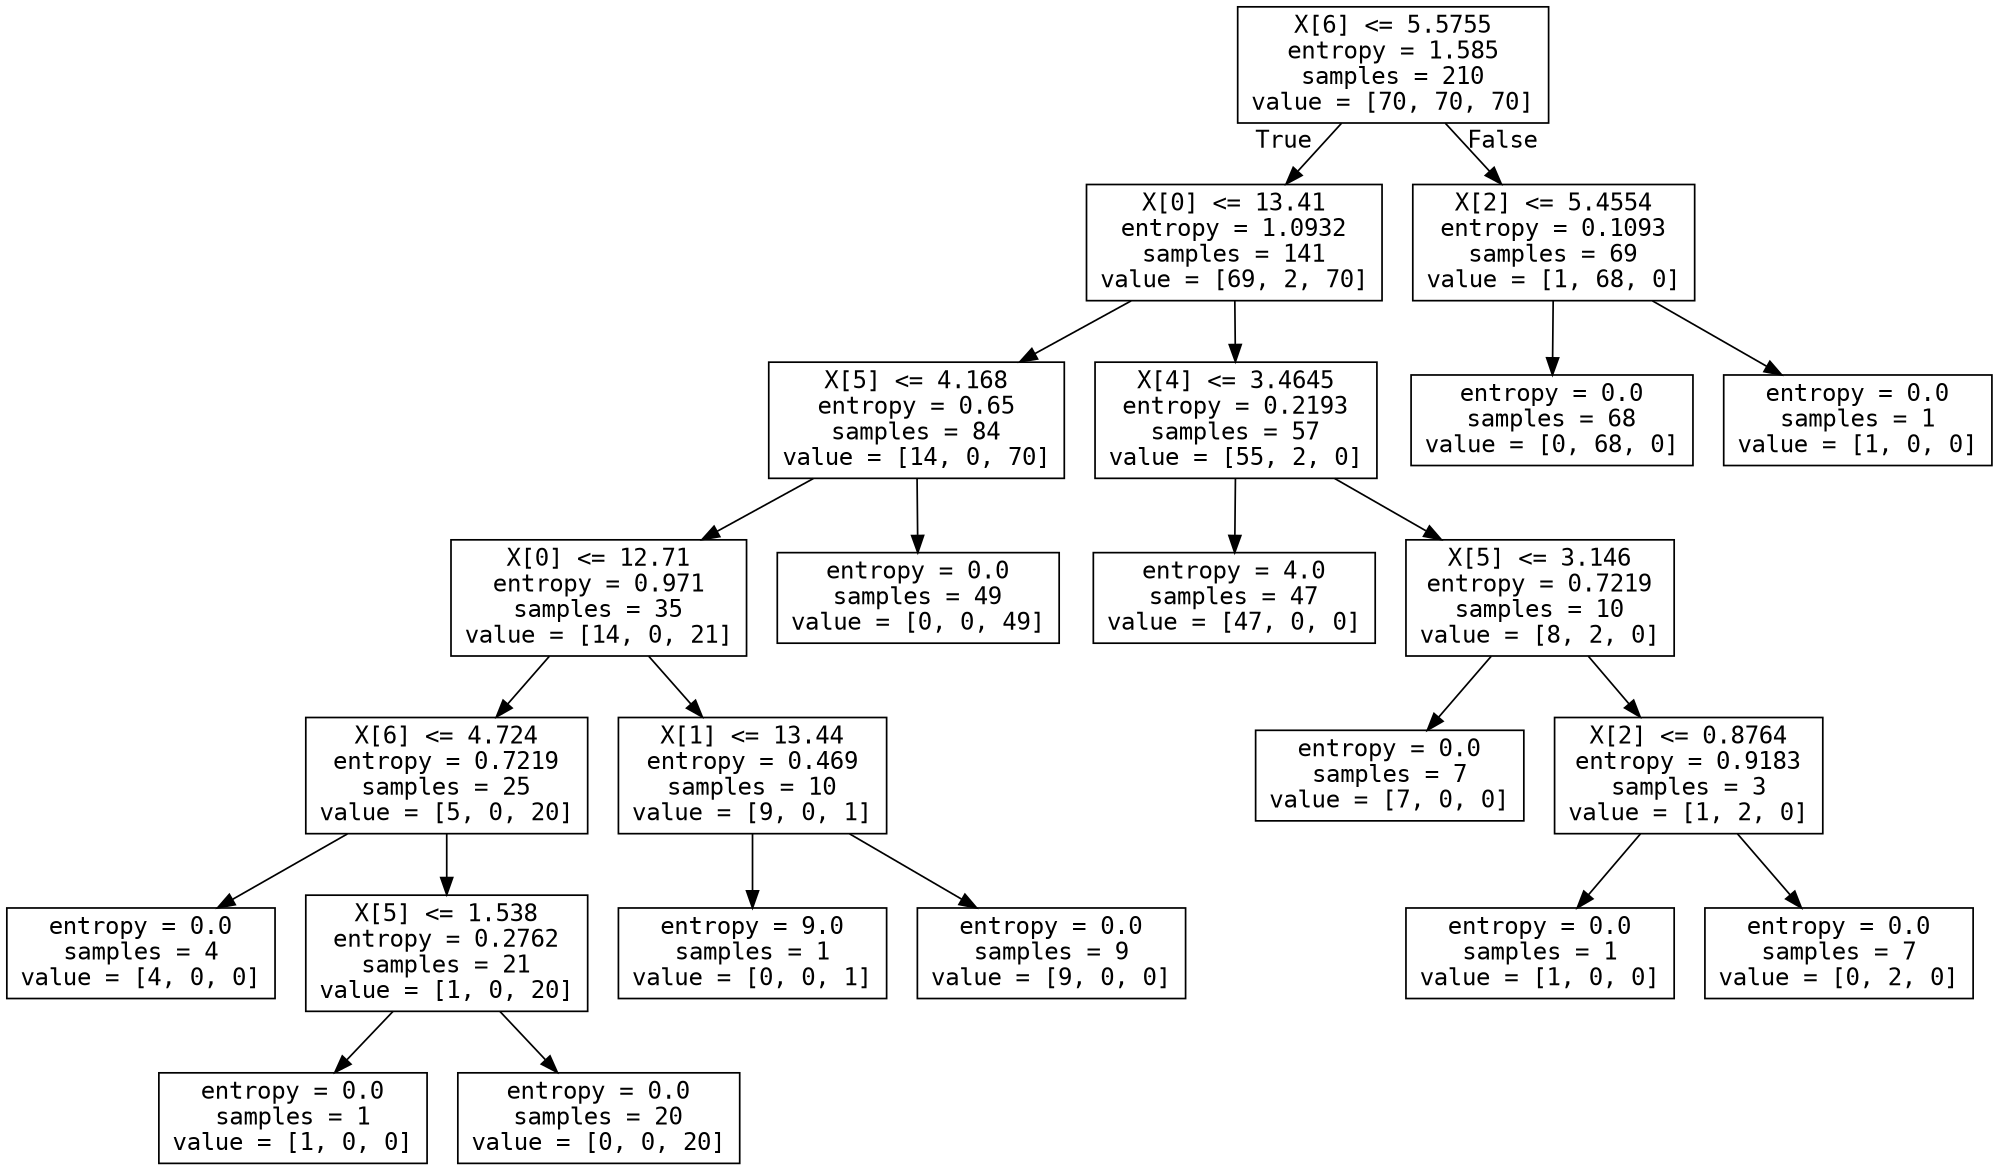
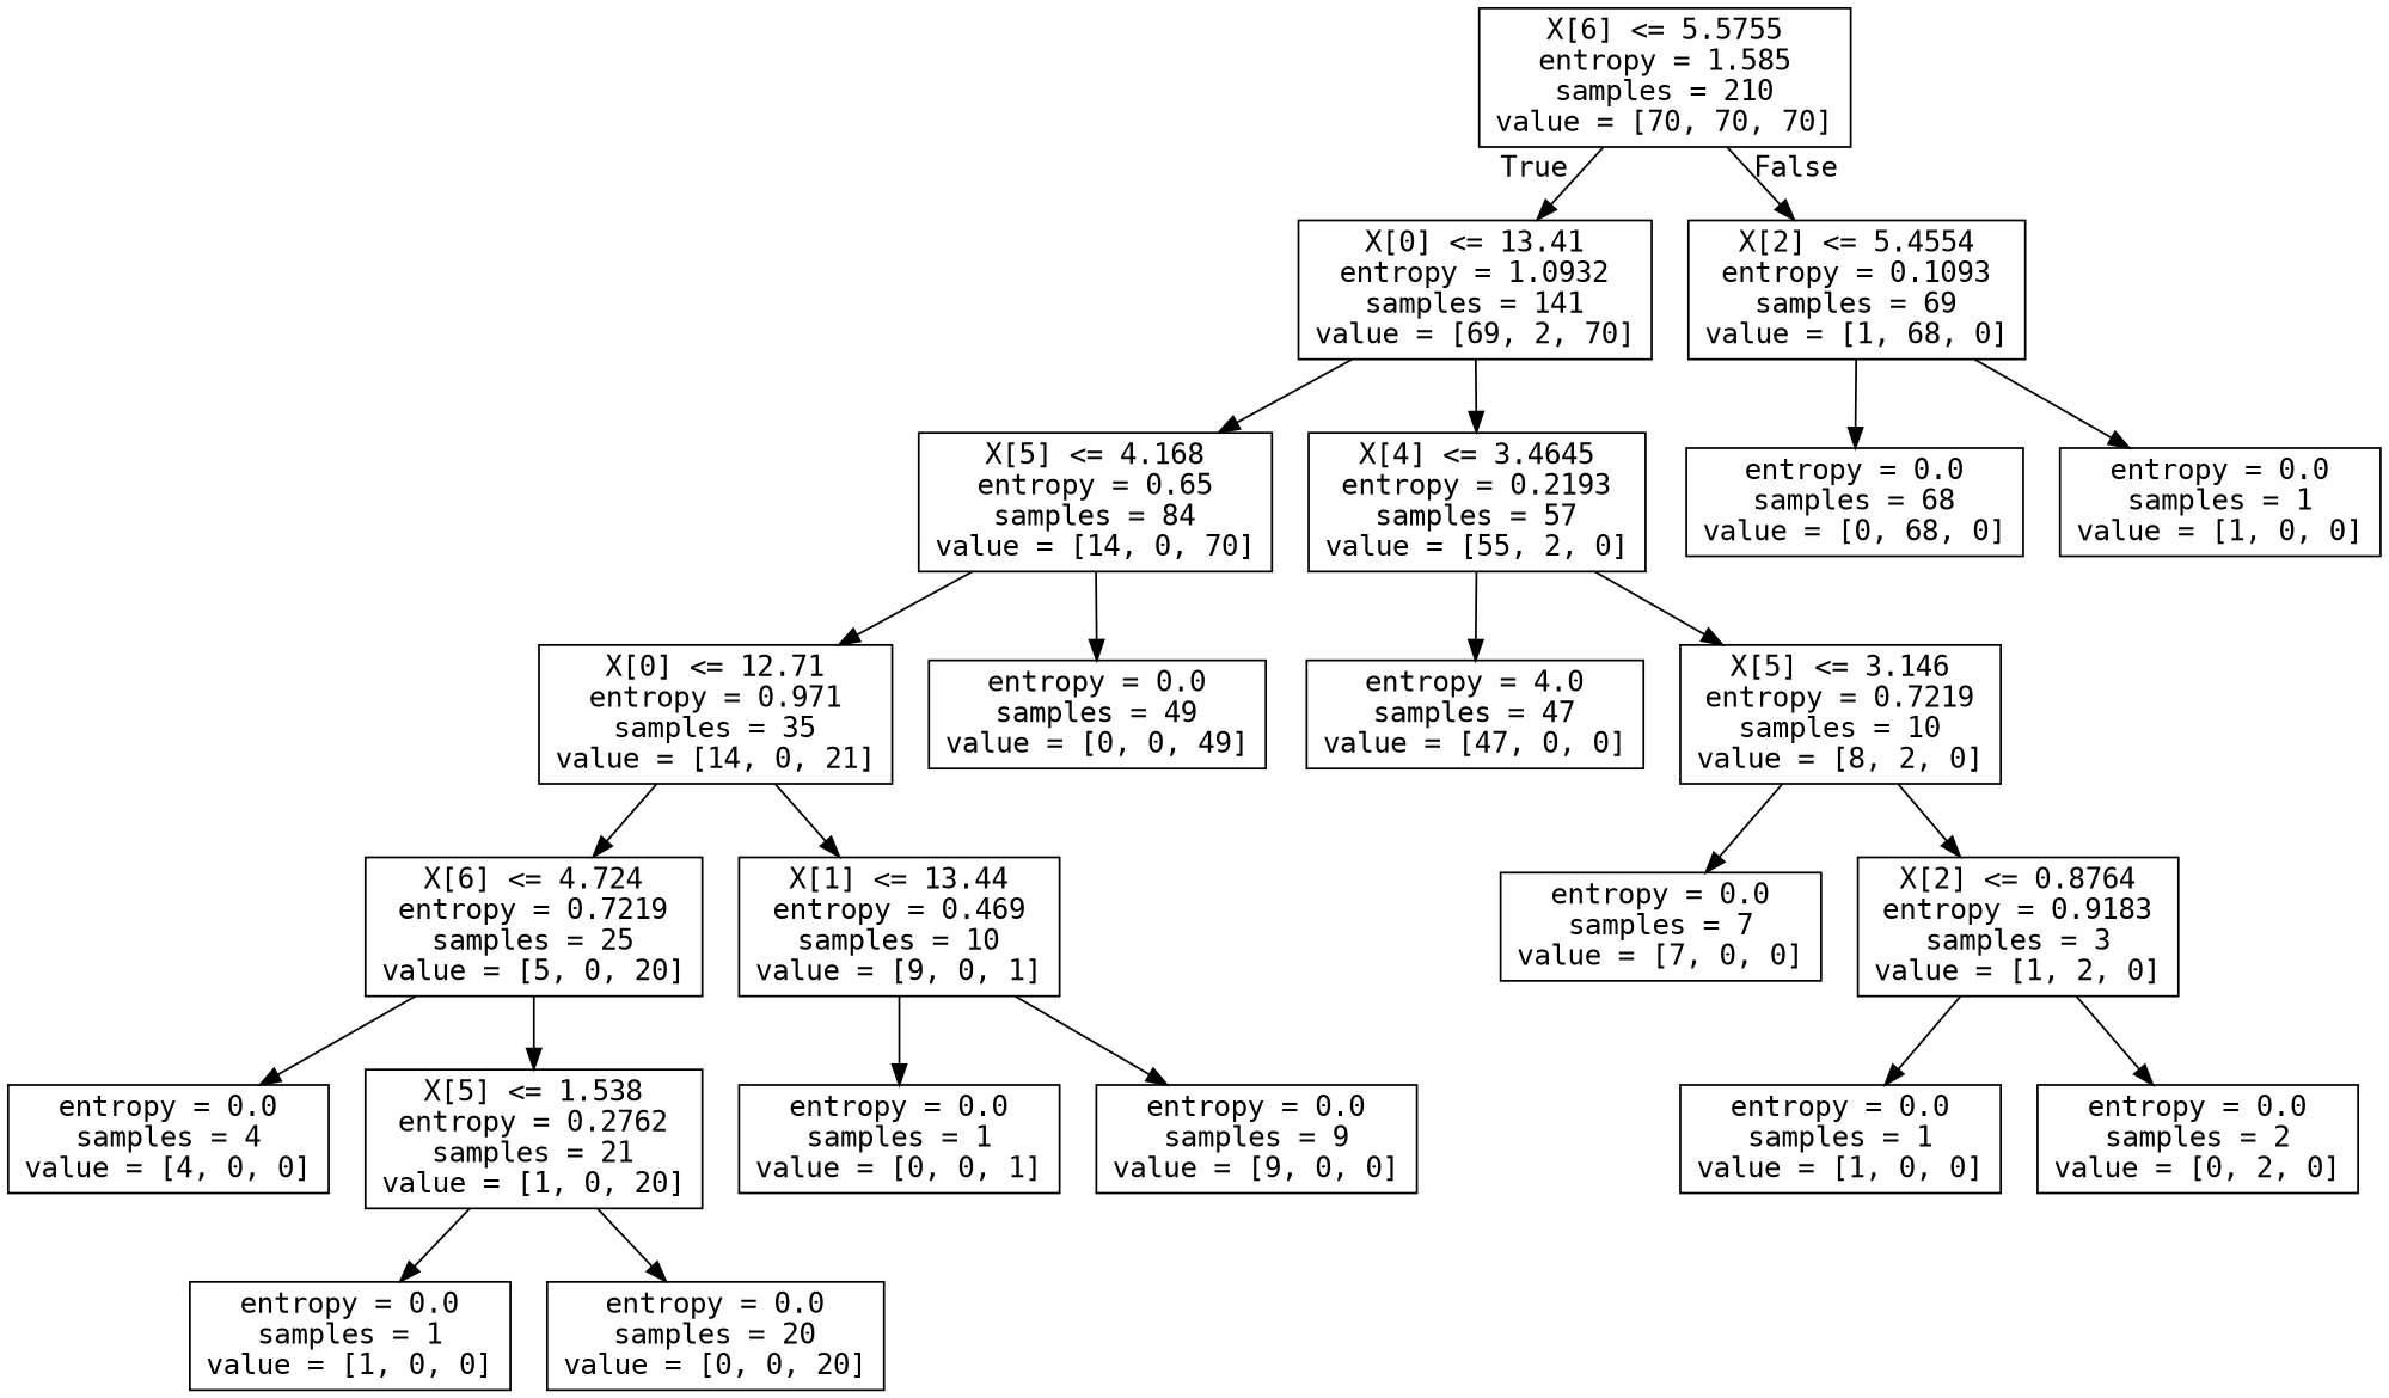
  digraph {
    fontname="DejaVu Sans Mono"
    node [fontname="DejaVu Sans Mono" shape=box]
    edge [fontname="DejaVu Sans Mono"]
    n1 [label="X[6] <= 5.5755\nentropy = 1.585\nsamples = 210\nvalue = [70, 70, 70]"]
    n2 [label="X[0] <= 13.41\nentropy = 1.0932\nsamples = 141\nvalue = [69, 2, 70]"]
    n3 [label="X[2] <= 5.4554\nentropy = 0.1093\nsamples = 69\nvalue = [1, 68, 0]"]
    n4 [label="X[5] <= 4.168\nentropy = 0.65\nsamples = 84\nvalue = [14, 0, 70]"]
    n5 [label="X[4] <= 3.4645\nentropy = 0.2193\nsamples = 57\nvalue = [55, 2, 0]"]
    n6 [label="entropy = 0.0\nsamples = 68\nvalue = [0, 68, 0]"]
    n7 [label="entropy = 0.0\nsamples = 1\nvalue = [1, 0, 0]"]
    n8 [label="X[0] <= 12.71\nentropy = 0.971\nsamples = 35\nvalue = [14, 0, 21]"]
    n9 [label="entropy = 0.0\nsamples = 49\nvalue = [0, 0, 49]"]
    n10 [label="entropy = 4.0\nsamples = 47\nvalue = [47, 0, 0]"]
    n11 [label="X[5] <= 3.146\nentropy = 0.7219\nsamples = 10\nvalue = [8, 2, 0]"]
    n12 [label="X[6] <= 4.724\nentropy = 0.7219\nsamples = 25\nvalue = [5, 0, 20]"]
    n13 [label="X[1] <= 13.44\nentropy = 0.469\nsamples = 10\nvalue = [9, 0, 1]"]
    n14 [label="entropy = 0.0\nsamples = 4\nvalue = [4, 0, 0]"]
    n15 [label="X[5] <= 1.538\nentropy = 0.2762\nsamples = 21\nvalue = [1, 0, 20]"]
-   n16 [label="entropy = 9.0\nsamples = 1\nvalue = [0, 0, 1]"]
+   n16 [label="entropy = 0.0\nsamples = 1\nvalue = [0, 0, 1]"]
    n17 [label="entropy = 0.0\nsamples = 9\nvalue = [9, 0, 0]"]
    n18 [label="entropy = 0.0\nsamples = 1\nvalue = [1, 0, 0]"]
    n19 [label="entropy = 0.0\nsamples = 20\nvalue = [0, 0, 20]"]
    n20 [label="entropy = 0.0\nsamples = 7\nvalue = [7, 0, 0]"]
    n21 [label="X[2] <= 0.8764\nentropy = 0.9183\nsamples = 3\nvalue = [1, 2, 0]"]
    n22 [label="entropy = 0.0\nsamples = 1\nvalue = [1, 0, 0]"]
-   n23 [label="entropy = 0.0\nsamples = 7\nvalue = [0, 2, 0]"]
+   n23 [label="entropy = 0.0\nsamples = 2\nvalue = [0, 2, 0]"]
    n1 -> n2 [headlabel=True labelangle=45 labeldistance=2.5]
    n1 -> n3 [headlabel=False labelangle=-45 labeldistance=2.5]
    n2 -> n4
    n2 -> n5
    n3 -> n6
    n3 -> n7
    n4 -> n8
    n4 -> n9
    n5 -> n10
    n5 -> n11
    n8 -> n12
    n8 -> n13
    n11 -> n20
    n11 -> n21
    n12 -> n14
    n12 -> n15
    n13 -> n16
    n13 -> n17
    n15 -> n18
    n15 -> n19
    n21 -> n22
    n21 -> n23
  }
